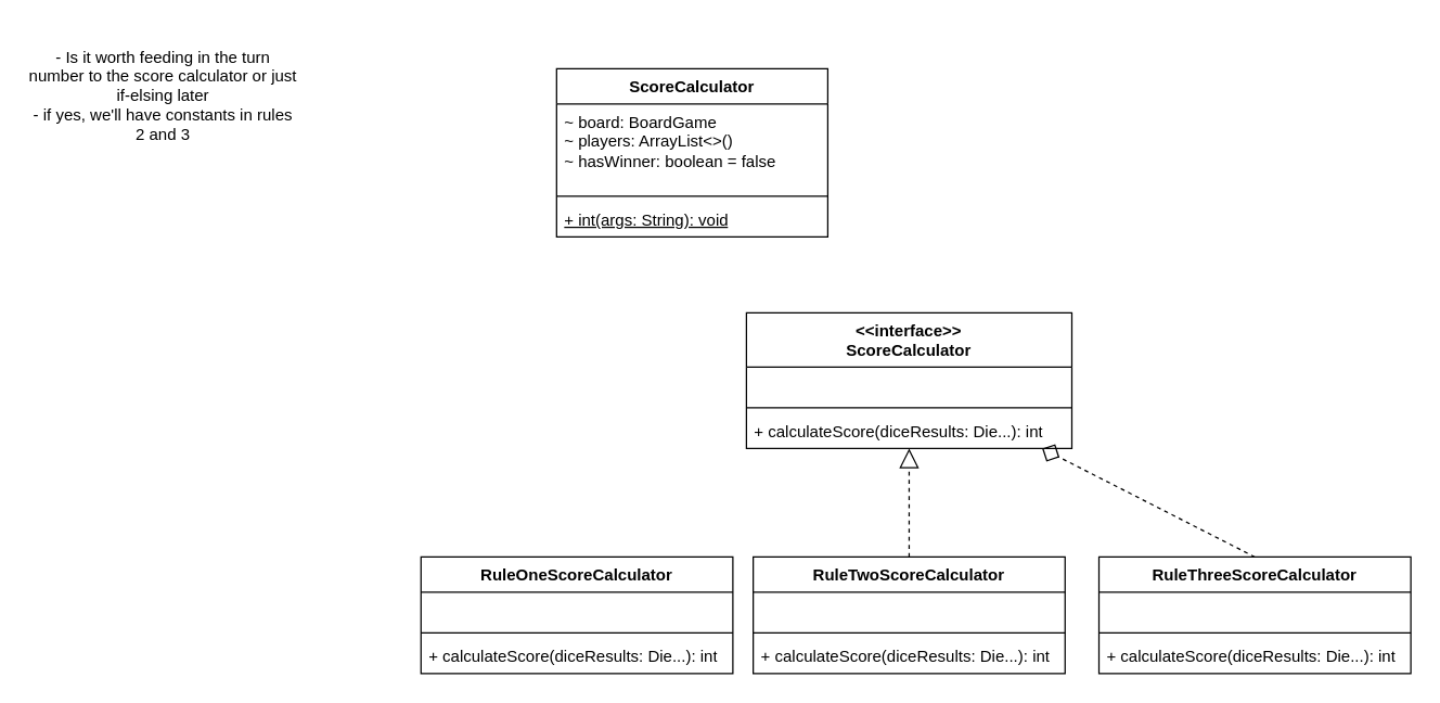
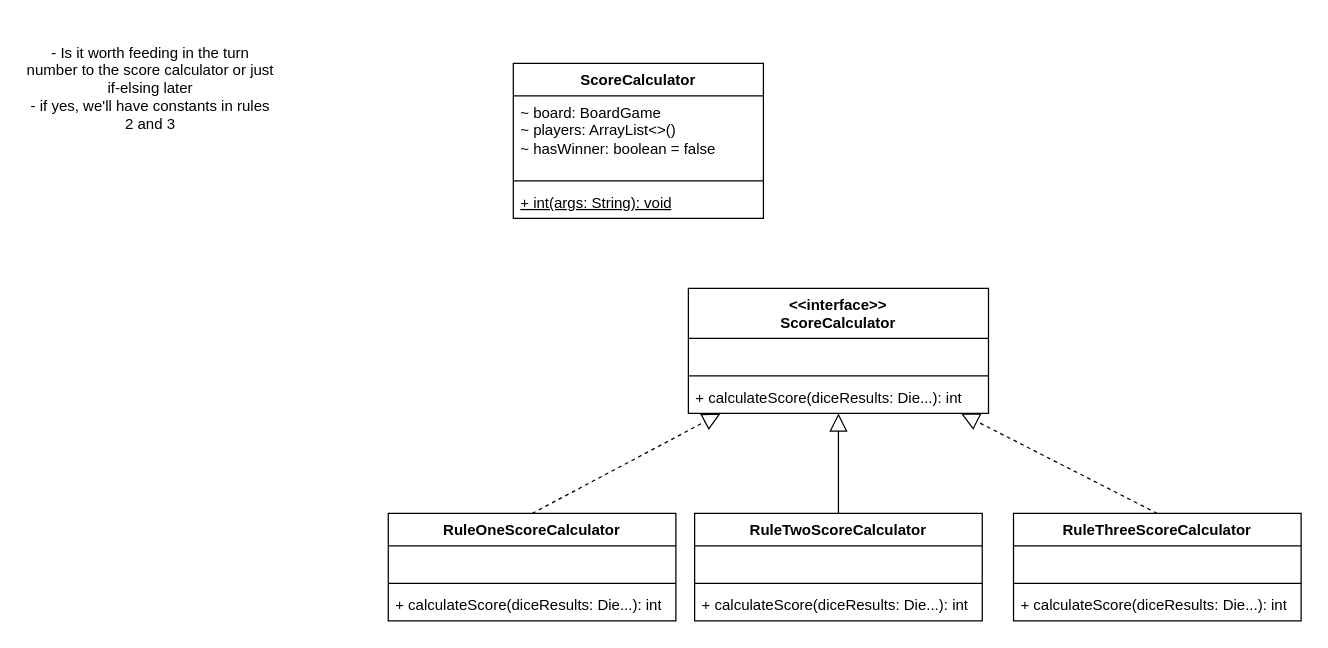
  <mxCell id="0" />
  <mxCell id="1" parent="0" />
  <mxCell id="2" value="ScoreCalculator" style="swimlane;fontStyle=1;align=center;verticalAlign=top;childLayout=stackLayout;horizontal=1;startSize=26;horizontalStack=0;resizeParent=1;resizeParentMax=0;resizeLast=0;collapsible=1;marginBottom=0;whiteSpace=wrap;html=1;" vertex="1" parent="1"><mxGeometry x="410" y="50" width="200" height="124" as="geometry" /></mxCell>
  <mxCell id="3" value="~ board: BoardGame&lt;div&gt;~ players: ArrayList&amp;lt;&amp;gt;()&lt;/div&gt;&lt;div&gt;~ hasWinner: boolean = false&lt;/div&gt;" style="text;strokeColor=none;fillColor=none;align=left;verticalAlign=top;spacingLeft=4;spacingRight=4;overflow=hidden;rotatable=0;points=[[0,0.5],[1,0.5]];portConstraint=eastwest;whiteSpace=wrap;html=1;" vertex="1" parent="2"><mxGeometry y="26" width="200" height="64" as="geometry" /></mxCell>
  <mxCell id="4" value="" style="line;strokeWidth=1;fillColor=none;align=left;verticalAlign=middle;spacingTop=-1;spacingLeft=3;spacingRight=3;rotatable=0;labelPosition=right;points=[];portConstraint=eastwest;strokeColor=inherit;" vertex="1" parent="2"><mxGeometry y="90" width="200" height="8" as="geometry" /></mxCell>
  <mxCell id="5" value="&lt;u&gt;+ int(args: String): void&lt;/u&gt;" style="text;strokeColor=none;fillColor=none;align=left;verticalAlign=top;spacingLeft=4;spacingRight=4;overflow=hidden;rotatable=0;points=[[0,0.5],[1,0.5]];portConstraint=eastwest;whiteSpace=wrap;html=1;" vertex="1" parent="2"><mxGeometry y="98" width="200" height="26" as="geometry" /></mxCell>
  <mxCell id="6" value="&amp;lt;&amp;lt;interface&amp;gt;&amp;gt;&lt;div&gt;ScoreCalculator&lt;/div&gt;" style="swimlane;fontStyle=1;align=center;verticalAlign=top;childLayout=stackLayout;horizontal=1;startSize=40;horizontalStack=0;resizeParent=1;resizeParentMax=0;resizeLast=0;collapsible=1;marginBottom=0;whiteSpace=wrap;html=1;" vertex="1" parent="1"><mxGeometry x="550" y="230" width="240" height="100" as="geometry" /></mxCell>
  <mxCell id="7" value="&lt;br&gt;&lt;div&gt;&lt;br&gt;&lt;/div&gt;" style="text;strokeColor=none;fillColor=none;align=left;verticalAlign=top;spacingLeft=4;spacingRight=4;overflow=hidden;rotatable=0;points=[[0,0.5],[1,0.5]];portConstraint=eastwest;whiteSpace=wrap;html=1;" vertex="1" parent="6"><mxGeometry y="40" width="240" height="26" as="geometry" /></mxCell>
  <mxCell id="8" value="" style="line;strokeWidth=1;fillColor=none;align=left;verticalAlign=middle;spacingTop=-1;spacingLeft=3;spacingRight=3;rotatable=0;labelPosition=right;points=[];portConstraint=eastwest;strokeColor=inherit;" vertex="1" parent="6"><mxGeometry y="66" width="240" height="8" as="geometry" /></mxCell>
  <mxCell id="9" value="+ calculateScore(diceResults: Die...): int" style="text;strokeColor=none;fillColor=none;align=left;verticalAlign=top;spacingLeft=4;spacingRight=4;overflow=hidden;rotatable=0;points=[[0,0.5],[1,0.5]];portConstraint=eastwest;whiteSpace=wrap;html=1;" vertex="1" parent="6"><mxGeometry y="74" width="240" height="26" as="geometry" /></mxCell>
  <mxCell id="10" value="RuleOneScoreCalculator" style="swimlane;fontStyle=1;align=center;verticalAlign=top;childLayout=stackLayout;horizontal=1;startSize=26;horizontalStack=0;resizeParent=1;resizeParentMax=0;resizeLast=0;collapsible=1;marginBottom=0;whiteSpace=wrap;html=1;" vertex="1" parent="1"><mxGeometry x="310" y="410" width="230" height="86" as="geometry" /></mxCell>
  <mxCell id="11" value="&lt;br&gt;&lt;div&gt;&lt;br&gt;&lt;/div&gt;" style="text;strokeColor=none;fillColor=none;align=left;verticalAlign=top;spacingLeft=4;spacingRight=4;overflow=hidden;rotatable=0;points=[[0,0.5],[1,0.5]];portConstraint=eastwest;whiteSpace=wrap;html=1;" vertex="1" parent="10"><mxGeometry y="26" width="230" height="26" as="geometry" /></mxCell>
  <mxCell id="12" value="" style="line;strokeWidth=1;fillColor=none;align=left;verticalAlign=middle;spacingTop=-1;spacingLeft=3;spacingRight=3;rotatable=0;labelPosition=right;points=[];portConstraint=eastwest;strokeColor=inherit;" vertex="1" parent="10"><mxGeometry y="52" width="230" height="8" as="geometry" /></mxCell>
  <mxCell id="13" value="+ calculateScore(diceResults: Die...): int" style="text;strokeColor=none;fillColor=none;align=left;verticalAlign=top;spacingLeft=4;spacingRight=4;overflow=hidden;rotatable=0;points=[[0,0.5],[1,0.5]];portConstraint=eastwest;whiteSpace=wrap;html=1;" vertex="1" parent="10"><mxGeometry y="60" width="230" height="26" as="geometry" /></mxCell>
  <mxCell id="14" value="- Is it worth feeding in the turn number to the score calculator or just if-elsing later&lt;div&gt;- if yes, we'll have constants in rules 2 and 3&lt;/div&gt;" style="text;html=1;align=center;verticalAlign=middle;whiteSpace=wrap;rounded=0;" vertex="1" parent="1"><mxGeometry x="20" y="20" width="200" height="100" as="geometry" /></mxCell>
+ <mxCell id="15" value="" style="endArrow=block;dashed=1;endFill=0;endSize=12;html=1;rounded=0;exitX=0.5;exitY=0;exitDx=0;exitDy=0;" edge="1" parent="1" source="10" target="6"><mxGeometry width="160" relative="1" as="geometry"><mxPoint x="450" y="400" as="sourcePoint" /><mxPoint x="610" y="400" as="targetPoint" /></mxGeometry></mxCell>
  <mxCell id="16" value="RuleTwoScoreCalculator" style="swimlane;fontStyle=1;align=center;verticalAlign=top;childLayout=stackLayout;horizontal=1;startSize=26;horizontalStack=0;resizeParent=1;resizeParentMax=0;resizeLast=0;collapsible=1;marginBottom=0;whiteSpace=wrap;html=1;" vertex="1" parent="1"><mxGeometry x="555" y="410" width="230" height="86" as="geometry" /></mxCell>
  <mxCell id="17" value="&lt;br&gt;&lt;div&gt;&lt;br&gt;&lt;/div&gt;" style="text;strokeColor=none;fillColor=none;align=left;verticalAlign=top;spacingLeft=4;spacingRight=4;overflow=hidden;rotatable=0;points=[[0,0.5],[1,0.5]];portConstraint=eastwest;whiteSpace=wrap;html=1;" vertex="1" parent="16"><mxGeometry y="26" width="230" height="26" as="geometry" /></mxCell>
  <mxCell id="18" value="" style="line;strokeWidth=1;fillColor=none;align=left;verticalAlign=middle;spacingTop=-1;spacingLeft=3;spacingRight=3;rotatable=0;labelPosition=right;points=[];portConstraint=eastwest;strokeColor=inherit;" vertex="1" parent="16"><mxGeometry y="52" width="230" height="8" as="geometry" /></mxCell>
  <mxCell id="19" value="+ calculateScore(diceResults: Die...): int" style="text;strokeColor=none;fillColor=none;align=left;verticalAlign=top;spacingLeft=4;spacingRight=4;overflow=hidden;rotatable=0;points=[[0,0.5],[1,0.5]];portConstraint=eastwest;whiteSpace=wrap;html=1;" vertex="1" parent="16"><mxGeometry y="60" width="230" height="26" as="geometry" /></mxCell>
  <mxCell id="20" value="RuleThreeScoreCalculator" style="swimlane;fontStyle=1;align=center;verticalAlign=top;childLayout=stackLayout;horizontal=1;startSize=26;horizontalStack=0;resizeParent=1;resizeParentMax=0;resizeLast=0;collapsible=1;marginBottom=0;whiteSpace=wrap;html=1;" vertex="1" parent="1"><mxGeometry x="810" y="410" width="230" height="86" as="geometry" /></mxCell>
  <mxCell id="21" value="&lt;br&gt;&lt;div&gt;&lt;br&gt;&lt;/div&gt;" style="text;strokeColor=none;fillColor=none;align=left;verticalAlign=top;spacingLeft=4;spacingRight=4;overflow=hidden;rotatable=0;points=[[0,0.5],[1,0.5]];portConstraint=eastwest;whiteSpace=wrap;html=1;" vertex="1" parent="20"><mxGeometry y="26" width="230" height="26" as="geometry" /></mxCell>
  <mxCell id="22" value="" style="line;strokeWidth=1;fillColor=none;align=left;verticalAlign=middle;spacingTop=-1;spacingLeft=3;spacingRight=3;rotatable=0;labelPosition=right;points=[];portConstraint=eastwest;strokeColor=inherit;" vertex="1" parent="20"><mxGeometry y="52" width="230" height="8" as="geometry" /></mxCell>
  <mxCell id="23" value="+ calculateScore(diceResults: Die...): int" style="text;strokeColor=none;fillColor=none;align=left;verticalAlign=top;spacingLeft=4;spacingRight=4;overflow=hidden;rotatable=0;points=[[0,0.5],[1,0.5]];portConstraint=eastwest;whiteSpace=wrap;html=1;" vertex="1" parent="20"><mxGeometry y="60" width="230" height="26" as="geometry" /></mxCell>
- <mxCell id="24" value="" style="endArrow=block;dashed=1;endFill=0;endSize=12;html=1;rounded=0;exitX=0.5;exitY=0;exitDx=0;exitDy=0;" edge="1" parent="1" source="16" target="6"><mxGeometry width="160" relative="1" as="geometry"><mxPoint x="650" y="350" as="sourcePoint" /><mxPoint x="810" y="350" as="targetPoint" /></mxGeometry></mxCell>
- <mxCell id="25" value="" style="endArrow=diamond;dashed=1;endFill=0;endSize=12;html=1;rounded=0;exitX=0.5;exitY=0;exitDx=0;exitDy=0;" edge="1" parent="1" source="20" target="6"><mxGeometry width="160" relative="1" as="geometry"><mxPoint x="650" y="350" as="sourcePoint" /><mxPoint x="810" y="350" as="targetPoint" /></mxGeometry></mxCell>
+ <mxCell id="24" value="" style="endArrow=block;dashed=0;endFill=0;endSize=12;html=1;rounded=0;exitX=0.5;exitY=0;exitDx=0;exitDy=0;" edge="1" parent="1" source="16" target="6"><mxGeometry width="160" relative="1" as="geometry"><mxPoint x="650" y="350" as="sourcePoint" /><mxPoint x="810" y="350" as="targetPoint" /></mxGeometry></mxCell>
+ <mxCell id="25" value="" style="endArrow=block;dashed=1;endFill=0;endSize=12;html=1;rounded=0;exitX=0.5;exitY=0;exitDx=0;exitDy=0;" edge="1" parent="1" source="20" target="6"><mxGeometry width="160" relative="1" as="geometry"><mxPoint x="650" y="350" as="sourcePoint" /><mxPoint x="810" y="350" as="targetPoint" /></mxGeometry></mxCell>
